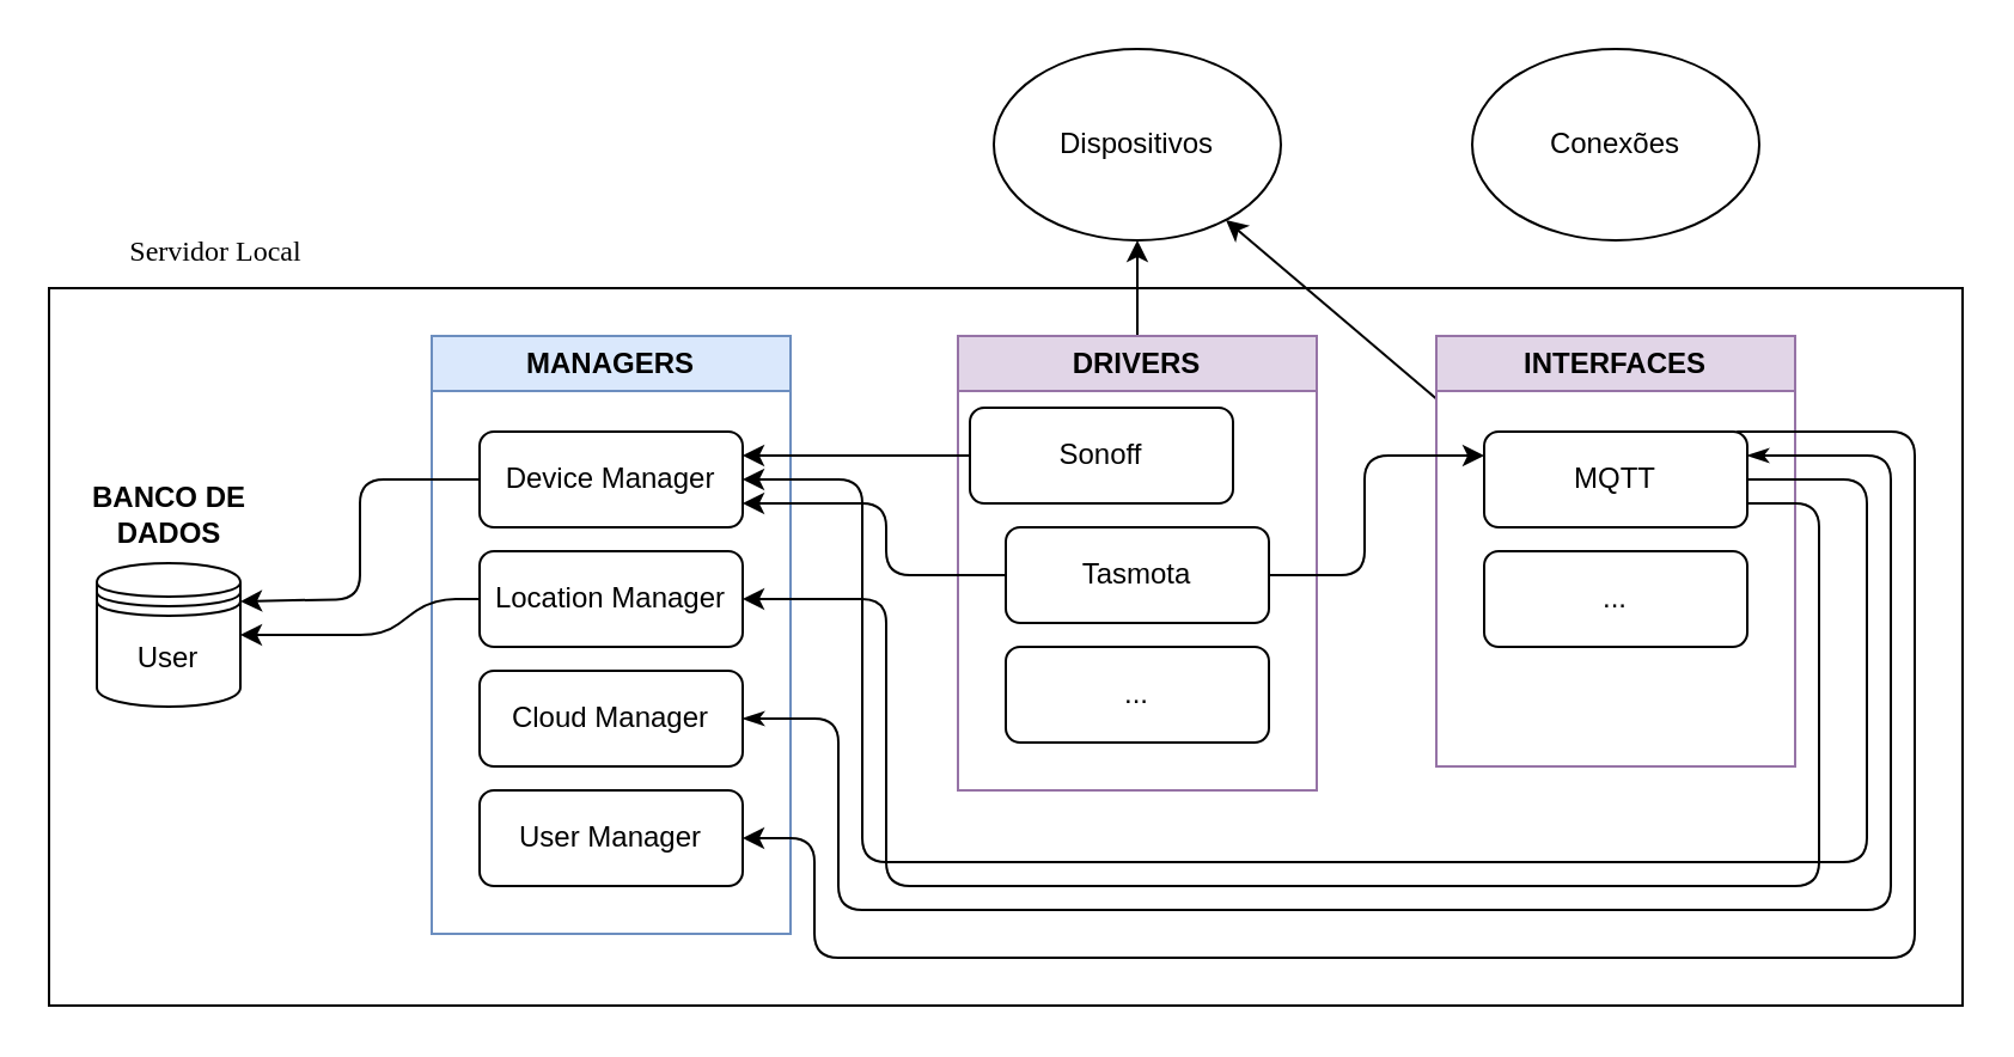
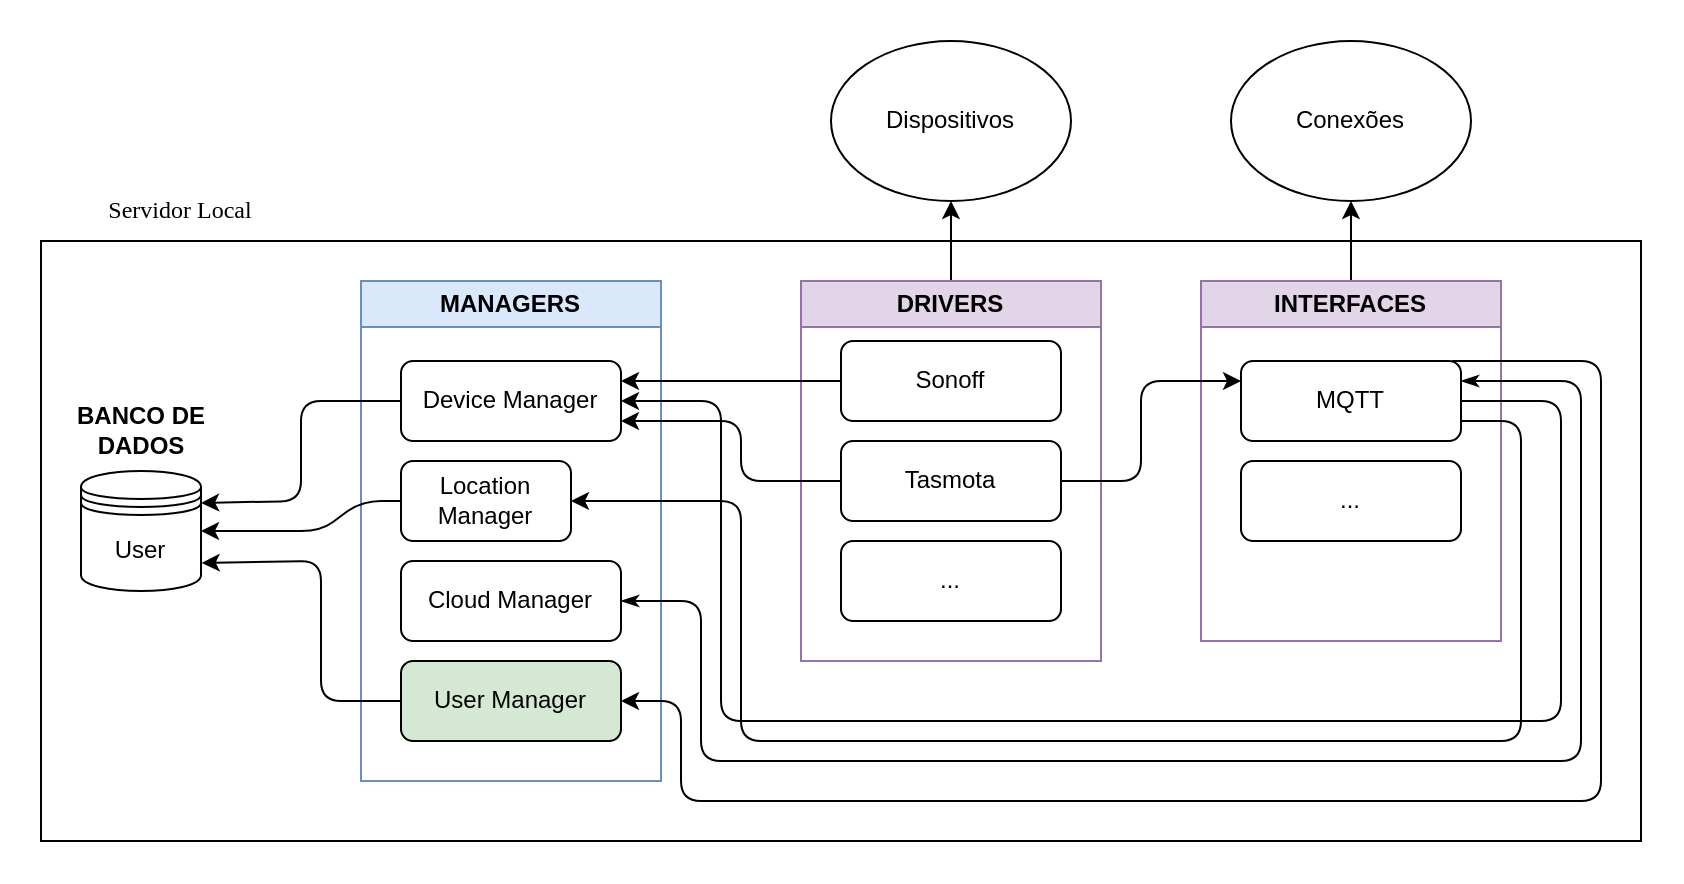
  <mxCell id="0" />
  <mxCell id="1" parent="0" />
  <mxCell id="2" value="" style="rounded=0;whiteSpace=wrap;html=1;" vertex="1" parent="1"><mxGeometry x="20" y="120" width="800" height="300" as="geometry" /></mxCell>
  <mxCell id="3" value="MANAGERS" style="swimlane;whiteSpace=wrap;html=1;fillColor=#dae8fc;strokeColor=#6c8ebf;" vertex="1" parent="1"><mxGeometry x="180" y="140" width="150" height="250" as="geometry" /></mxCell>
- <mxCell id="4" value="Location Manager" style="rounded=1;whiteSpace=wrap;html=1;" vertex="1" parent="3"><mxGeometry x="20" y="90" width="110" height="40" as="geometry" /></mxCell>
+ <mxCell id="4" value="Location Manager" style="rounded=1;whiteSpace=wrap;html=1;" vertex="1" parent="3"><mxGeometry x="20" y="90" width="85" height="40" as="geometry" /></mxCell>
  <mxCell id="5" value="Device Manager" style="rounded=1;whiteSpace=wrap;html=1;" vertex="1" parent="3"><mxGeometry x="20" y="40" width="110" height="40" as="geometry" /></mxCell>
  <mxCell id="6" value="Cloud Manager" style="rounded=1;whiteSpace=wrap;html=1;" vertex="1" parent="3"><mxGeometry x="20" y="140" width="110" height="40" as="geometry" /></mxCell>
- <mxCell id="7" value="User Manager" style="rounded=1;whiteSpace=wrap;html=1;" vertex="1" parent="3"><mxGeometry x="20" y="190" width="110" height="40" as="geometry" /></mxCell>
+ <mxCell id="7" value="User Manager" style="rounded=1;whiteSpace=wrap;html=1;fillColor=#d5e8d4;" vertex="1" parent="3"><mxGeometry x="20" y="190" width="110" height="40" as="geometry" /></mxCell>
  <mxCell id="8" value="User" style="shape=datastore;whiteSpace=wrap;html=1;" vertex="1" parent="1"><mxGeometry x="40" y="235" width="60" height="60" as="geometry" /></mxCell>
- <mxCell id="9" style="edgeStyle=none;html=1;" edge="1" parent="1" source="10" target="29"><mxGeometry relative="1" as="geometry" /></mxCell>
+ <mxCell id="9" style="edgeStyle=none;html=1;" edge="1" parent="1" source="10" target="28"><mxGeometry relative="1" as="geometry" /></mxCell>
  <mxCell id="10" value="INTERFACES" style="swimlane;whiteSpace=wrap;html=1;fillColor=#e1d5e7;strokeColor=#9673a6;" vertex="1" parent="1"><mxGeometry x="600" y="140" width="150" height="180" as="geometry" /></mxCell>
  <mxCell id="11" value="MQTT" style="rounded=1;whiteSpace=wrap;html=1;" vertex="1" parent="10"><mxGeometry x="20" y="40" width="110" height="40" as="geometry" /></mxCell>
  <mxCell id="12" value="..." style="rounded=1;whiteSpace=wrap;html=1;" vertex="1" parent="10"><mxGeometry x="20" y="90" width="110" height="40" as="geometry" /></mxCell>
  <mxCell id="13" style="edgeStyle=none;html=1;" edge="1" parent="1" source="14" target="29"><mxGeometry relative="1" as="geometry" /></mxCell>
  <mxCell id="14" value="DRIVERS" style="swimlane;whiteSpace=wrap;html=1;fillColor=#e1d5e7;strokeColor=#9673a6;" vertex="1" parent="1"><mxGeometry x="400" y="140" width="150" height="190" as="geometry" /></mxCell>
- <mxCell id="15" value="Sonoff" style="rounded=1;whiteSpace=wrap;html=1;" vertex="1" parent="14"><mxGeometry x="5" y="30" width="110" height="40" as="geometry" /></mxCell>
+ <mxCell id="15" value="Sonoff" style="rounded=1;whiteSpace=wrap;html=1;" vertex="1" parent="14"><mxGeometry x="20" y="30" width="110" height="40" as="geometry" /></mxCell>
  <mxCell id="16" value="Tasmota" style="rounded=1;whiteSpace=wrap;html=1;" vertex="1" parent="14"><mxGeometry x="20" y="80" width="110" height="40" as="geometry" /></mxCell>
  <mxCell id="17" value="..." style="rounded=1;whiteSpace=wrap;html=1;" vertex="1" parent="14"><mxGeometry x="20" y="130" width="110" height="40" as="geometry" /></mxCell>
  <mxCell id="18" style="edgeStyle=none;html=1;entryX=1.001;entryY=0.266;entryDx=0;entryDy=0;entryPerimeter=0;" edge="1" parent="1" source="5" target="8"><mxGeometry relative="1" as="geometry"><Array as="points"><mxPoint x="150" y="200" /><mxPoint x="150" y="250" /></Array></mxGeometry></mxCell>
  <mxCell id="19" style="edgeStyle=none;html=1;entryX=1;entryY=0.5;entryDx=0;entryDy=0;" edge="1" parent="1" source="4" target="8"><mxGeometry relative="1" as="geometry"><Array as="points"><mxPoint x="180" y="250" /><mxPoint x="160" y="265" /></Array></mxGeometry></mxCell>
+ <mxCell id="20" style="edgeStyle=none;html=1;entryX=1.006;entryY=0.766;entryDx=0;entryDy=0;entryPerimeter=0;" edge="1" parent="1" source="7" target="8"><mxGeometry relative="1" as="geometry"><mxPoint x="120" y="310" as="targetPoint" /><Array as="points"><mxPoint x="160" y="350" /><mxPoint x="160" y="280" /></Array></mxGeometry></mxCell>
  <mxCell id="21" style="edgeStyle=none;html=1;entryX=1;entryY=0.75;entryDx=0;entryDy=0;" edge="1" parent="1" source="16" target="5"><mxGeometry relative="1" as="geometry"><Array as="points"><mxPoint x="370" y="240" /><mxPoint x="370" y="210" /></Array></mxGeometry></mxCell>
  <mxCell id="22" style="edgeStyle=none;html=1;entryX=1;entryY=0.25;entryDx=0;entryDy=0;" edge="1" parent="1" source="15" target="5"><mxGeometry relative="1" as="geometry"><Array as="points"><mxPoint x="370" y="190" /></Array></mxGeometry></mxCell>
  <mxCell id="23" style="edgeStyle=none;html=1;entryX=0;entryY=0.25;entryDx=0;entryDy=0;" edge="1" parent="1" source="16" target="11"><mxGeometry relative="1" as="geometry"><Array as="points"><mxPoint x="570" y="240" /><mxPoint x="570" y="190" /></Array></mxGeometry></mxCell>
  <mxCell id="24" style="edgeStyle=none;html=1;entryX=1;entryY=0.5;entryDx=0;entryDy=0;exitX=1;exitY=0.5;exitDx=0;exitDy=0;" edge="1" parent="1" source="11" target="5"><mxGeometry relative="1" as="geometry"><mxPoint x="700" y="210" as="sourcePoint" /><Array as="points"><mxPoint x="780" y="200" /><mxPoint x="780" y="360" /><mxPoint x="360" y="360" /><mxPoint x="360" y="200" /></Array></mxGeometry></mxCell>
  <mxCell id="25" style="edgeStyle=none;html=1;entryX=1;entryY=0.5;entryDx=0;entryDy=0;exitX=1;exitY=0.75;exitDx=0;exitDy=0;" edge="1" parent="1" source="11" target="4"><mxGeometry relative="1" as="geometry"><Array as="points"><mxPoint x="760" y="210" /><mxPoint x="760" y="370" /><mxPoint x="370" y="370" /><mxPoint x="370" y="250" /></Array></mxGeometry></mxCell>
  <mxCell id="26" style="edgeStyle=none;html=1;entryX=1;entryY=0.5;entryDx=0;entryDy=0;exitX=1;exitY=0.25;exitDx=0;exitDy=0;endArrow=classicThin;endFill=1;startArrow=classicThin;startFill=1;" edge="1" parent="1" source="11" target="6"><mxGeometry relative="1" as="geometry"><mxPoint x="690" y="270" as="sourcePoint" /><Array as="points"><mxPoint x="790" y="190" /><mxPoint x="790" y="380" /><mxPoint x="350" y="380" /><mxPoint x="350" y="300" /></Array></mxGeometry></mxCell>
  <mxCell id="27" style="edgeStyle=none;html=1;entryX=1;entryY=0.5;entryDx=0;entryDy=0;exitX=0.96;exitY=0;exitDx=0;exitDy=0;exitPerimeter=0;" edge="1" parent="1" source="11" target="7"><mxGeometry relative="1" as="geometry"><mxPoint x="690" y="230" as="sourcePoint" /><Array as="points"><mxPoint x="800" y="180" /><mxPoint x="800" y="400" /><mxPoint x="340" y="400" /><mxPoint x="340" y="350" /></Array></mxGeometry></mxCell>
  <mxCell id="28" value="Conexões" style="ellipse;whiteSpace=wrap;html=1;" vertex="1" parent="1"><mxGeometry x="615" y="20" width="120" height="80" as="geometry" /></mxCell>
  <mxCell id="29" value="Dispositivos" style="ellipse;whiteSpace=wrap;html=1;" vertex="1" parent="1"><mxGeometry x="415" y="20" width="120" height="80" as="geometry" /></mxCell>
  <mxCell id="30" value="&lt;b&gt;&lt;font style=&quot;color: rgb(0, 0, 0);&quot;&gt;BANCO DE DADOS&lt;/font&gt;&lt;/b&gt;" style="text;html=1;align=center;verticalAlign=middle;whiteSpace=wrap;rounded=0;" vertex="1" parent="1"><mxGeometry x="34.5" y="200" width="71" height="30" as="geometry" /></mxCell>
  <mxCell id="31" value="Servidor Local" style="text;html=1;align=center;verticalAlign=middle;whiteSpace=wrap;rounded=0;fontFamily=Stretch Pro;" vertex="1" parent="1"><mxGeometry x="20" y="90" width="140" height="30" as="geometry" /></mxCell>
